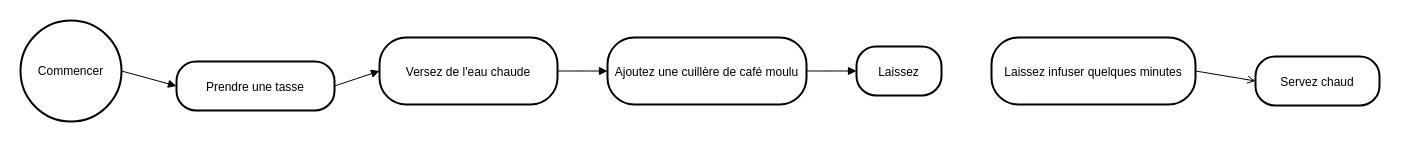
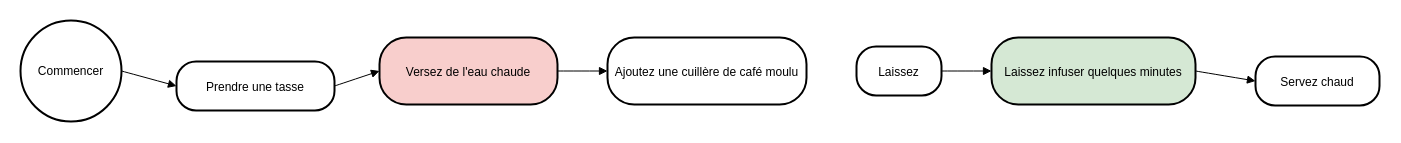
  <mxCell id="0" />
  <mxCell id="1" parent="0" />
  <mxCell id="2" value="Commencer" style="ellipse;aspect=fixed;strokeWidth=2;whiteSpace=wrap;" vertex="1" parent="1"><mxGeometry x="20" y="20" width="101" height="101" as="geometry" /></mxCell>
  <mxCell id="3" value="Prendre une tasse" style="rounded=1;arcSize=40;strokeWidth=2" vertex="1" parent="1"><mxGeometry x="176" y="61" width="158" height="49" as="geometry" /></mxCell>
- <mxCell id="4" value="Versez de l'eau chaude" style="rounded=1;arcSize=40;strokeWidth=2" vertex="1" parent="1"><mxGeometry x="379" y="37" width="178" height="67" as="geometry" /></mxCell>
+ <mxCell id="4" value="Versez de l'eau chaude" style="rounded=1;arcSize=40;strokeWidth=2;fillColor=#f8cecc;" vertex="1" parent="1"><mxGeometry x="379" y="37" width="178" height="67" as="geometry" /></mxCell>
  <mxCell id="5" value="Ajoutez une cuillère de café moulu" style="rounded=1;arcSize=40;strokeWidth=2" vertex="1" parent="1"><mxGeometry x="607" y="37" width="199" height="67" as="geometry" /></mxCell>
  <mxCell id="6" value="Laissez" style="rounded=1;arcSize=40;strokeWidth=2" vertex="1" parent="1"><mxGeometry x="856" y="46" width="85" height="49" as="geometry" /></mxCell>
- <mxCell id="7" value="Laissez infuser quelques minutes" style="rounded=1;arcSize=40;strokeWidth=2" vertex="1" parent="1"><mxGeometry x="991" y="37" width="204" height="67" as="geometry" /></mxCell>
+ <mxCell id="7" value="Laissez infuser quelques minutes" style="rounded=1;arcSize=40;strokeWidth=2;fillColor=#d5e8d4;" vertex="1" parent="1"><mxGeometry x="991" y="37" width="204" height="67" as="geometry" /></mxCell>
  <mxCell id="8" value="Servez chaud" style="rounded=1;arcSize=40;strokeWidth=2" vertex="1" parent="1"><mxGeometry x="1255" y="56" width="124" height="49" as="geometry" /></mxCell>
  <mxCell id="9" value="" style="curved=1;startArrow=none;endArrow=block;exitX=1;exitY=0.5;entryX=0;entryY=0.5;" edge="1" parent="1" source="2" target="3"><mxGeometry relative="1" as="geometry"><Array as="points" /></mxGeometry></mxCell>
  <mxCell id="10" value="" style="curved=1;startArrow=none;endArrow=block;exitX=1;exitY=0.5;entryX=0;entryY=0.5;" edge="1" parent="1" source="3" target="4"><mxGeometry relative="1" as="geometry"><Array as="points" /></mxGeometry></mxCell>
  <mxCell id="11" value="" style="curved=1;startArrow=none;endArrow=block;exitX=1;exitY=0.5;entryX=0;entryY=0.5;" edge="1" parent="1" source="4" target="5"><mxGeometry relative="1" as="geometry"><Array as="points" /></mxGeometry></mxCell>
- <mxCell id="12" value="" style="curved=1;startArrow=none;endArrow=block;exitX=1;exitY=0.5;entryX=0;entryY=0.5;" edge="1" parent="1" source="5" target="6"><mxGeometry relative="1" as="geometry"><Array as="points" /></mxGeometry></mxCell>
- <mxCell id="14" value="" style="curved=1;startArrow=none;endArrow=open;exitX=1;exitY=0.5;entryX=0;entryY=0.5;" edge="1" parent="1" source="7" target="8"><mxGeometry relative="1" as="geometry"><Array as="points" /></mxGeometry></mxCell>
+ <mxCell id="13" value="" style="curved=1;startArrow=none;endArrow=block;exitX=1;exitY=0.5;entryX=0;entryY=0.5;" edge="1" parent="1" source="6" target="7"><mxGeometry relative="1" as="geometry"><Array as="points" /></mxGeometry></mxCell>
+ <mxCell id="14" value="" style="curved=1;startArrow=none;endArrow=block;exitX=1;exitY=0.5;entryX=0;entryY=0.5;" edge="1" parent="1" source="7" target="8"><mxGeometry relative="1" as="geometry"><Array as="points" /></mxGeometry></mxCell>
